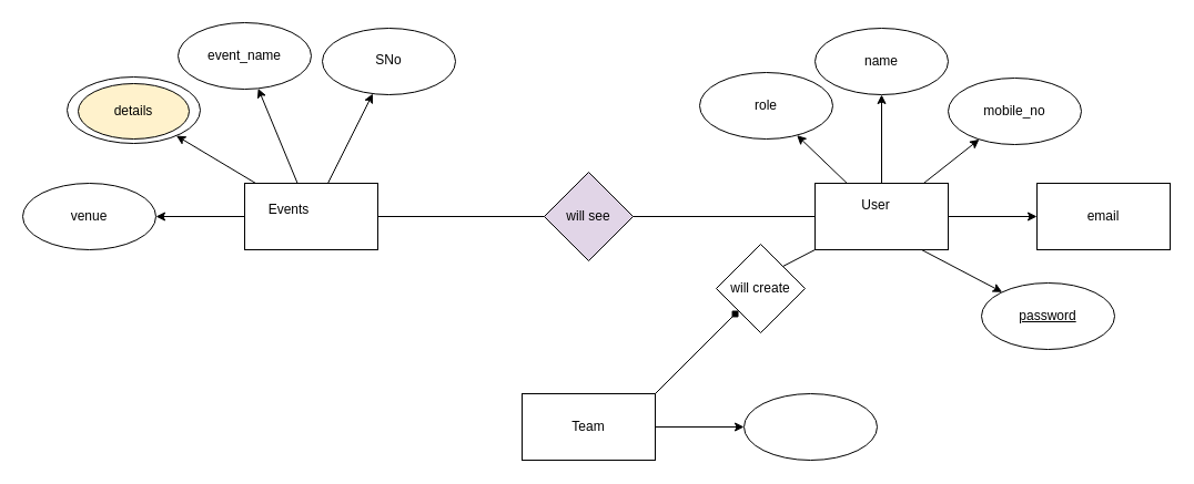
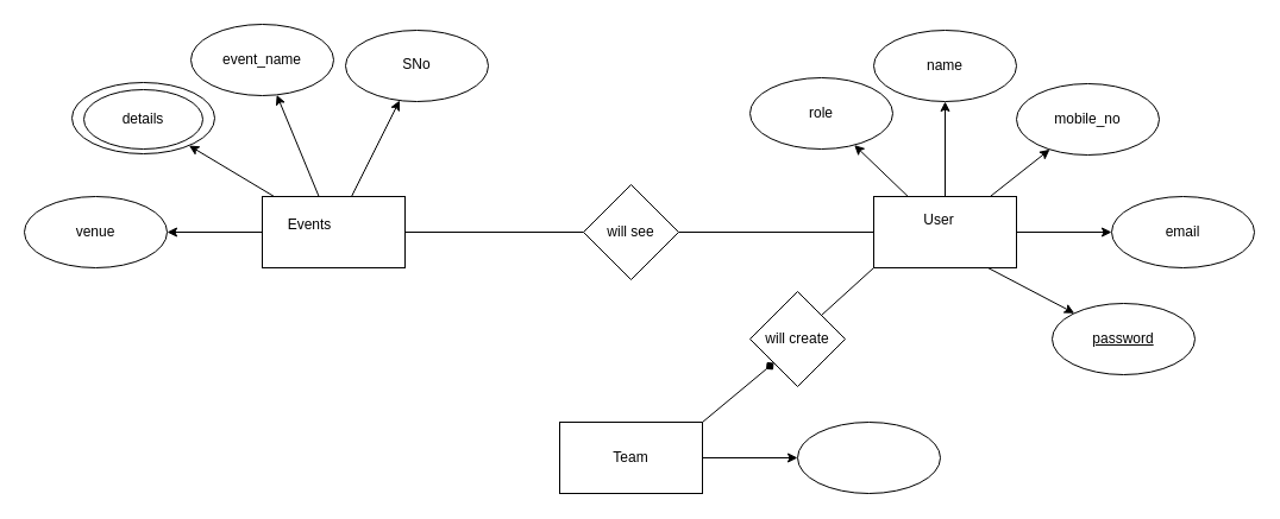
  <mxCell id="0" />
  <mxCell id="1" parent="0" />
  <mxCell id="2" value="" style="edgeStyle=orthogonalEdgeStyle;rounded=0;orthogonalLoop=1;jettySize=auto;html=1;" edge="1" parent="1" source="6" target="9"><mxGeometry relative="1" as="geometry" /></mxCell>
  <mxCell id="3" value="" style="edgeStyle=none;rounded=0;orthogonalLoop=1;jettySize=auto;html=1;" edge="1" parent="1" source="6" target="11"><mxGeometry relative="1" as="geometry" /></mxCell>
  <mxCell id="4" value="" style="edgeStyle=none;rounded=0;orthogonalLoop=1;jettySize=auto;html=1;" edge="1" parent="1" source="6" target="13"><mxGeometry relative="1" as="geometry" /></mxCell>
  <mxCell id="5" value="" style="edgeStyle=none;rounded=0;orthogonalLoop=1;jettySize=auto;html=1;" edge="1" parent="1" source="6" target="15"><mxGeometry relative="1" as="geometry" /></mxCell>
  <mxCell id="6" value="" style="rounded=0;whiteSpace=wrap;html=1;" vertex="1" parent="1"><mxGeometry x="734" y="165" width="120" height="60" as="geometry" /></mxCell>
  <mxCell id="7" value="" style="edgeStyle=none;rounded=0;orthogonalLoop=1;jettySize=auto;html=1;" edge="1" parent="1" target="16"><mxGeometry relative="1" as="geometry"><mxPoint x="830" y="225" as="sourcePoint" /></mxGeometry></mxCell>
  <mxCell id="8" value="User" style="text;html=1;strokeColor=none;fillColor=none;align=center;verticalAlign=middle;whiteSpace=wrap;rounded=0;" vertex="1" parent="1"><mxGeometry x="759" y="170" width="60" height="30" as="geometry" /></mxCell>
  <mxCell id="9" value="" style="ellipse;whiteSpace=wrap;html=1;rounded=0;" vertex="1" parent="1"><mxGeometry x="734" y="25" width="120" height="60" as="geometry" /></mxCell>
  <mxCell id="10" value="name" style="text;html=1;strokeColor=none;fillColor=none;align=center;verticalAlign=middle;whiteSpace=wrap;rounded=0;" vertex="1" parent="1"><mxGeometry x="764" y="40" width="60" height="30" as="geometry" /></mxCell>
  <mxCell id="11" value="" style="ellipse;whiteSpace=wrap;html=1;rounded=0;" vertex="1" parent="1"><mxGeometry x="854" y="70" width="120" height="60" as="geometry" /></mxCell>
  <mxCell id="12" value="mobile_no" style="text;html=1;strokeColor=none;fillColor=none;align=center;verticalAlign=middle;whiteSpace=wrap;rounded=0;" vertex="1" parent="1"><mxGeometry x="884" y="85" width="60" height="30" as="geometry" /></mxCell>
  <mxCell id="13" value="" style="ellipse;whiteSpace=wrap;html=1;rounded=0;" vertex="1" parent="1"><mxGeometry x="630" y="65" width="120" height="60" as="geometry" /></mxCell>
  <mxCell id="14" value="role" style="text;html=1;strokeColor=none;fillColor=none;align=center;verticalAlign=middle;whiteSpace=wrap;rounded=0;" vertex="1" parent="1"><mxGeometry x="660" y="80" width="60" height="30" as="geometry" /></mxCell>
- <mxCell id="15" value="email" style="whiteSpace=wrap;html=1;rounded=0;" vertex="1" parent="1"><mxGeometry x="934" y="165" width="120" height="60" as="geometry" /></mxCell>
+ <mxCell id="15" value="email" style="ellipse;whiteSpace=wrap;html=1;rounded=0;" vertex="1" parent="1"><mxGeometry x="934" y="165" width="120" height="60" as="geometry" /></mxCell>
  <mxCell id="16" value="" style="ellipse;whiteSpace=wrap;html=1;" vertex="1" parent="1"><mxGeometry x="884" y="255" width="120" height="60" as="geometry" /></mxCell>
  <mxCell id="17" value="password" style="text;html=1;strokeColor=none;fillColor=none;align=center;verticalAlign=middle;whiteSpace=wrap;rounded=0;fontStyle=4" vertex="1" parent="1"><mxGeometry x="914" y="270" width="60" height="30" as="geometry" /></mxCell>
  <mxCell id="18" value="" style="edgeStyle=none;rounded=0;orthogonalLoop=1;jettySize=auto;html=1;" edge="1" parent="1" source="22" target="24"><mxGeometry relative="1" as="geometry" /></mxCell>
  <mxCell id="19" value="" style="edgeStyle=none;rounded=0;orthogonalLoop=1;jettySize=auto;html=1;" edge="1" parent="1" source="22" target="26"><mxGeometry relative="1" as="geometry" /></mxCell>
  <mxCell id="20" value="" style="edgeStyle=none;rounded=0;orthogonalLoop=1;jettySize=auto;html=1;" edge="1" parent="1" source="22" target="27"><mxGeometry relative="1" as="geometry" /></mxCell>
  <mxCell id="21" value="" style="edgeStyle=none;rounded=0;orthogonalLoop=1;jettySize=auto;html=1;" edge="1" parent="1" source="22" target="29"><mxGeometry relative="1" as="geometry" /></mxCell>
  <mxCell id="22" value="" style="rounded=0;whiteSpace=wrap;html=1;" vertex="1" parent="1"><mxGeometry x="220" y="165" width="120" height="60" as="geometry" /></mxCell>
  <mxCell id="23" value="Events" style="text;html=1;strokeColor=none;fillColor=none;align=center;verticalAlign=middle;whiteSpace=wrap;rounded=0;" vertex="1" parent="1"><mxGeometry x="230" y="174" width="60" height="30" as="geometry" /></mxCell>
  <mxCell id="24" value="" style="ellipse;whiteSpace=wrap;html=1;rounded=0;" vertex="1" parent="1"><mxGeometry x="290" y="25" width="120" height="60" as="geometry" /></mxCell>
  <mxCell id="25" value="SNo" style="text;html=1;strokeColor=none;fillColor=none;align=center;verticalAlign=middle;whiteSpace=wrap;rounded=0;" vertex="1" parent="1"><mxGeometry x="320" y="39" width="60" height="30" as="geometry" /></mxCell>
  <mxCell id="26" value="event_name" style="ellipse;whiteSpace=wrap;html=1;rounded=0;" vertex="1" parent="1"><mxGeometry x="160" y="20" width="120" height="60" as="geometry" /></mxCell>
  <mxCell id="27" value="" style="ellipse;whiteSpace=wrap;html=1;rounded=0;" vertex="1" parent="1"><mxGeometry x="60" y="69" width="120" height="60" as="geometry" /></mxCell>
- <mxCell id="28" value="details" style="ellipse;whiteSpace=wrap;html=1;fillColor=#fff2cc;" vertex="1" parent="1"><mxGeometry x="70" y="75" width="100" height="50" as="geometry" /></mxCell>
+ <mxCell id="28" value="details" style="ellipse;whiteSpace=wrap;html=1;" vertex="1" parent="1"><mxGeometry x="70" y="75" width="100" height="50" as="geometry" /></mxCell>
  <mxCell id="29" value="venue" style="ellipse;whiteSpace=wrap;html=1;rounded=0;" vertex="1" parent="1"><mxGeometry x="20" y="165" width="120" height="60" as="geometry" /></mxCell>
- <mxCell id="30" value="will see" style="rhombus;whiteSpace=wrap;html=1;fillColor=#e1d5e7;" vertex="1" parent="1"><mxGeometry x="490" y="155" width="80" height="80" as="geometry" /></mxCell>
+ <mxCell id="30" value="will see" style="rhombus;whiteSpace=wrap;html=1;" vertex="1" parent="1"><mxGeometry x="490" y="155" width="80" height="80" as="geometry" /></mxCell>
  <mxCell id="31" value="" style="endArrow=none;html=1;rounded=0;exitX=1;exitY=0.5;exitDx=0;exitDy=0;entryX=0;entryY=0.5;entryDx=0;entryDy=0;" edge="1" parent="1" source="30" target="6"><mxGeometry width="50" height="50" relative="1" as="geometry"><mxPoint x="570" y="215" as="sourcePoint" /><mxPoint x="730" y="195" as="targetPoint" /></mxGeometry></mxCell>
  <mxCell id="32" value="" style="endArrow=none;html=1;rounded=0;entryX=0;entryY=0.5;entryDx=0;entryDy=0;exitX=1;exitY=0.5;exitDx=0;exitDy=0;" edge="1" parent="1" source="22" target="30"><mxGeometry width="50" height="50" relative="1" as="geometry"><mxPoint y="265" as="sourcePoint" x="380" /><mxPoint x="430" y="215" as="targetPoint" /></mxGeometry></mxCell>
  <mxCell id="33" value="" style="edgeStyle=none;rounded=0;orthogonalLoop=1;jettySize=auto;html=1;" edge="1" parent="1" source="34" target="38"><mxGeometry relative="1" as="geometry" /></mxCell>
  <mxCell id="34" value="Team" style="rounded=0;whiteSpace=wrap;html=1;" vertex="1" parent="1"><mxGeometry x="470" y="355" width="120" height="60" as="geometry" /></mxCell>
- <mxCell id="35" value="will create" style="rhombus;whiteSpace=wrap;html=1;" vertex="1" parent="1"><mxGeometry x="645" y="220" width="80" height="80" as="geometry" /></mxCell>
+ <mxCell id="35" value="will create" style="rhombus;whiteSpace=wrap;html=1;" vertex="1" parent="1"><mxGeometry x="630" y="245" width="80" height="80" as="geometry" /></mxCell>
  <mxCell id="36" value="" style="endArrow=none;html=1;rounded=0;entryX=0;entryY=1;entryDx=0;entryDy=0;exitX=1;exitY=0;exitDx=0;exitDy=0;" edge="1" parent="1" source="35" target="6"><mxGeometry width="50" height="50" relative="1" as="geometry"><mxPoint x="680" y="265" as="sourcePoint" /><mxPoint x="730" y="225" as="targetPoint" /></mxGeometry></mxCell>
  <mxCell id="37" value="" style="endArrow=diamond;html=1;rounded=0;entryX=0;entryY=1;entryDx=0;entryDy=0;exitX=1;exitY=0;exitDx=0;exitDy=0;" edge="1" parent="1" source="34" target="35"><mxGeometry width="50" height="50" relative="1" as="geometry"><mxPoint x="590" y="345" as="sourcePoint" /><mxPoint x="640" y="295" as="targetPoint" /></mxGeometry></mxCell>
  <mxCell id="38" value="" style="ellipse;whiteSpace=wrap;html=1;rounded=0;" vertex="1" parent="1"><mxGeometry x="670" y="355" width="120" height="60" as="geometry" /></mxCell>
